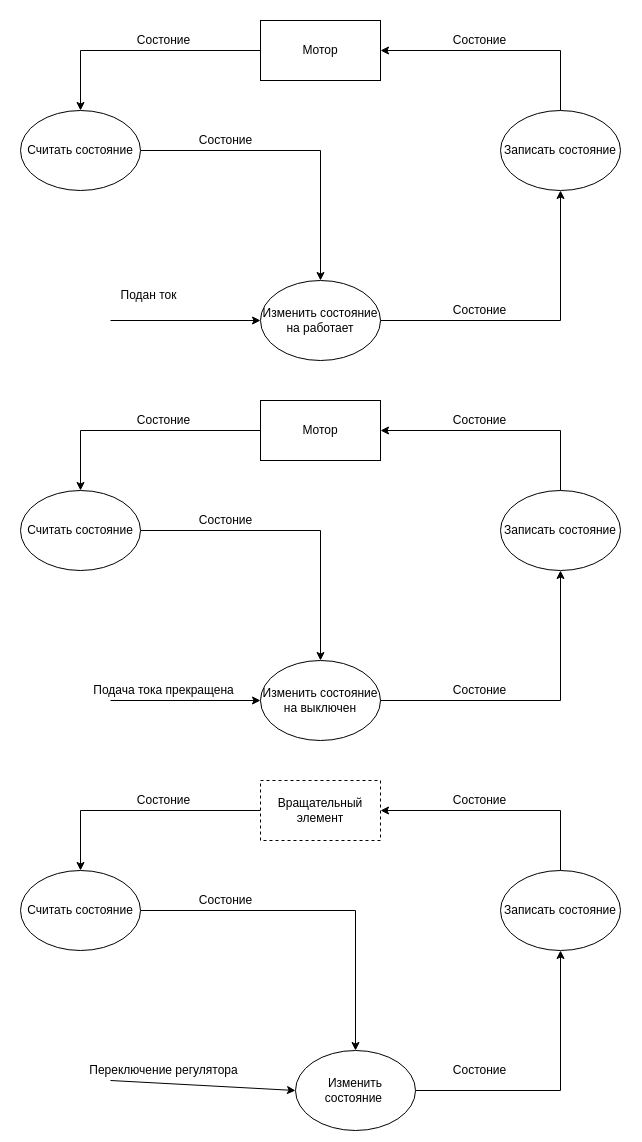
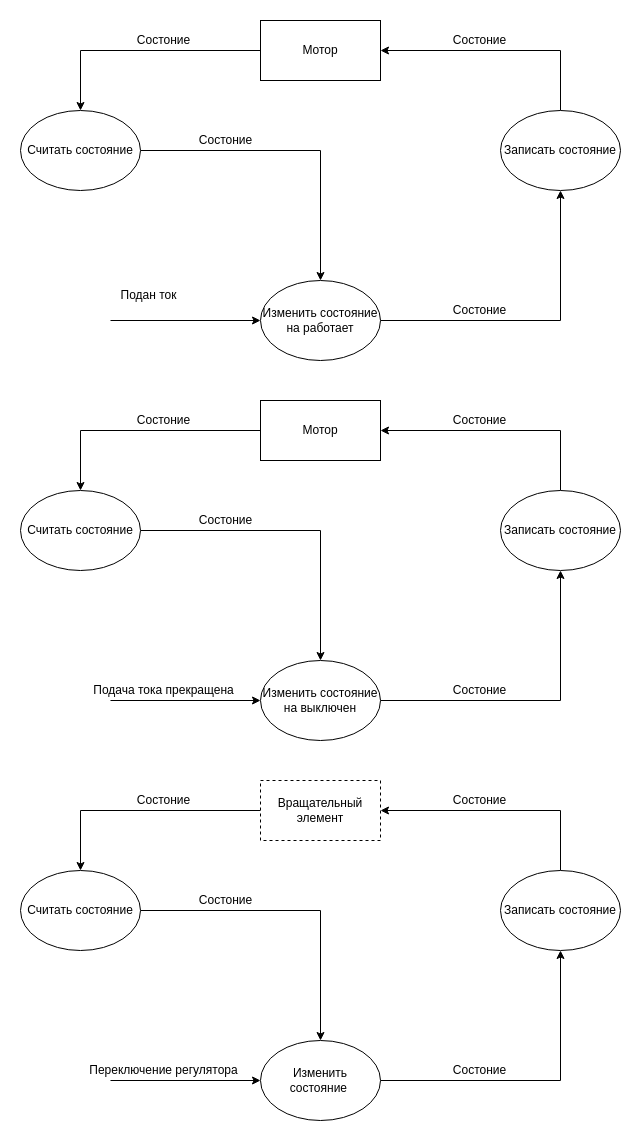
  <mxCell id="0" />
  <mxCell id="1" parent="0" />
  <mxCell id="2" style="edgeStyle=orthogonalEdgeStyle;rounded=0;orthogonalLoop=1;jettySize=auto;html=1;exitX=0;exitY=0.5;exitDx=0;exitDy=0;entryX=0.5;entryY=0;entryDx=0;entryDy=0;" parent="1" source="3" target="5" edge="1"><mxGeometry relative="1" as="geometry" /></mxCell>
  <mxCell id="3" value="Мотор" style="rounded=0;whiteSpace=wrap;html=1;" parent="1" vertex="1"><mxGeometry x="260" y="20" width="120" height="60" as="geometry" /></mxCell>
  <mxCell id="4" style="edgeStyle=orthogonalEdgeStyle;rounded=0;orthogonalLoop=1;jettySize=auto;html=1;exitX=1;exitY=0.5;exitDx=0;exitDy=0;entryX=0.5;entryY=0;entryDx=0;entryDy=0;" parent="1" source="5" target="9" edge="1"><mxGeometry relative="1" as="geometry" /></mxCell>
  <mxCell id="5" value="Считать состояние" style="ellipse;whiteSpace=wrap;html=1;" parent="1" vertex="1"><mxGeometry x="20" y="110" width="120" height="80" as="geometry" /></mxCell>
  <mxCell id="6" style="edgeStyle=orthogonalEdgeStyle;rounded=0;orthogonalLoop=1;jettySize=auto;html=1;exitX=0.5;exitY=0;exitDx=0;exitDy=0;entryX=1;entryY=0.5;entryDx=0;entryDy=0;" parent="1" source="7" target="3" edge="1"><mxGeometry relative="1" as="geometry" /></mxCell>
  <mxCell id="7" value="Записать состояние" style="ellipse;whiteSpace=wrap;html=1;" parent="1" vertex="1"><mxGeometry x="500" y="110" width="120" height="80" as="geometry" /></mxCell>
  <mxCell id="8" style="edgeStyle=orthogonalEdgeStyle;rounded=0;orthogonalLoop=1;jettySize=auto;html=1;exitX=1;exitY=0.5;exitDx=0;exitDy=0;entryX=0.5;entryY=1;entryDx=0;entryDy=0;" parent="1" source="9" target="7" edge="1"><mxGeometry relative="1" as="geometry" /></mxCell>
  <mxCell id="9" value="Изменить состояние на работает" style="ellipse;whiteSpace=wrap;html=1;" parent="1" vertex="1"><mxGeometry x="260" y="280" width="120" height="80" as="geometry" /></mxCell>
  <mxCell id="10" value="" style="endArrow=classic;html=1;entryX=0;entryY=0.5;entryDx=0;entryDy=0;" parent="1" target="9" edge="1"><mxGeometry width="50" height="50" relative="1" as="geometry"><mxPoint x="110" y="320" as="sourcePoint" /><mxPoint x="340" y="230" as="targetPoint" /></mxGeometry></mxCell>
  <mxCell id="11" value="Состоние" style="text;html=1;align=center;verticalAlign=middle;resizable=0;points=[];autosize=1;" parent="1" vertex="1"><mxGeometry x="128" y="30" width="70" height="20" as="geometry" /></mxCell>
  <mxCell id="12" value="Состоние" style="text;html=1;align=center;verticalAlign=middle;resizable=0;points=[];autosize=1;" parent="1" vertex="1"><mxGeometry x="190" y="130" width="70" height="20" as="geometry" /></mxCell>
  <mxCell id="13" value="Состоние" style="text;html=1;align=center;verticalAlign=middle;resizable=0;points=[];autosize=1;" parent="1" vertex="1"><mxGeometry x="444" y="300" width="70" height="20" as="geometry" /></mxCell>
  <mxCell id="14" value="Состоние" style="text;html=1;align=center;verticalAlign=middle;resizable=0;points=[];autosize=1;" parent="1" vertex="1"><mxGeometry x="444" y="30" width="70" height="20" as="geometry" /></mxCell>
  <mxCell id="15" value="Подан ток" style="text;html=1;align=center;verticalAlign=middle;resizable=0;points=[];autosize=1;" parent="1" vertex="1"><mxGeometry x="113" y="285" width="70" height="20" as="geometry" /></mxCell>
  <mxCell id="16" style="edgeStyle=orthogonalEdgeStyle;rounded=0;orthogonalLoop=1;jettySize=auto;html=1;exitX=0;exitY=0.5;exitDx=0;exitDy=0;entryX=0.5;entryY=0;entryDx=0;entryDy=0;" parent="1" source="17" target="19" edge="1"><mxGeometry relative="1" as="geometry" /></mxCell>
  <mxCell id="17" value="Мотор" style="rounded=0;whiteSpace=wrap;html=1;" parent="1" vertex="1"><mxGeometry x="260" y="400" width="120" height="60" as="geometry" /></mxCell>
  <mxCell id="18" style="edgeStyle=orthogonalEdgeStyle;rounded=0;orthogonalLoop=1;jettySize=auto;html=1;exitX=1;exitY=0.5;exitDx=0;exitDy=0;entryX=0.5;entryY=0;entryDx=0;entryDy=0;" parent="1" source="19" target="23" edge="1"><mxGeometry relative="1" as="geometry" /></mxCell>
  <mxCell id="19" value="Считать состояние" style="ellipse;whiteSpace=wrap;html=1;" parent="1" vertex="1"><mxGeometry x="20" y="490" width="120" height="80" as="geometry" /></mxCell>
  <mxCell id="20" style="edgeStyle=orthogonalEdgeStyle;rounded=0;orthogonalLoop=1;jettySize=auto;html=1;exitX=0.5;exitY=0;exitDx=0;exitDy=0;entryX=1;entryY=0.5;entryDx=0;entryDy=0;" parent="1" source="21" target="17" edge="1"><mxGeometry relative="1" as="geometry" /></mxCell>
  <mxCell id="21" value="Записать состояние" style="ellipse;whiteSpace=wrap;html=1;" parent="1" vertex="1"><mxGeometry x="500" y="490" width="120" height="80" as="geometry" /></mxCell>
  <mxCell id="22" style="edgeStyle=orthogonalEdgeStyle;rounded=0;orthogonalLoop=1;jettySize=auto;html=1;exitX=1;exitY=0.5;exitDx=0;exitDy=0;entryX=0.5;entryY=1;entryDx=0;entryDy=0;" parent="1" source="23" target="21" edge="1"><mxGeometry relative="1" as="geometry" /></mxCell>
  <mxCell id="23" value="Изменить состояние на выключен" style="ellipse;whiteSpace=wrap;html=1;" parent="1" vertex="1"><mxGeometry x="260" y="660" width="120" height="80" as="geometry" /></mxCell>
  <mxCell id="24" value="" style="endArrow=classic;html=1;entryX=0;entryY=0.5;entryDx=0;entryDy=0;" parent="1" target="23" edge="1"><mxGeometry width="50" height="50" relative="1" as="geometry"><mxPoint x="110" y="700" as="sourcePoint" /><mxPoint x="340" y="610" as="targetPoint" /></mxGeometry></mxCell>
  <mxCell id="25" value="Состоние" style="text;html=1;align=center;verticalAlign=middle;resizable=0;points=[];autosize=1;" parent="1" vertex="1"><mxGeometry x="128" y="410" width="70" height="20" as="geometry" /></mxCell>
  <mxCell id="26" value="Состоние" style="text;html=1;align=center;verticalAlign=middle;resizable=0;points=[];autosize=1;" parent="1" vertex="1"><mxGeometry x="190" y="510" width="70" height="20" as="geometry" /></mxCell>
  <mxCell id="27" value="Состоние" style="text;html=1;align=center;verticalAlign=middle;resizable=0;points=[];autosize=1;" parent="1" vertex="1"><mxGeometry x="444" y="680" width="70" height="20" as="geometry" /></mxCell>
  <mxCell id="28" value="Состоние" style="text;html=1;align=center;verticalAlign=middle;resizable=0;points=[];autosize=1;" parent="1" vertex="1"><mxGeometry x="444" y="410" width="70" height="20" as="geometry" /></mxCell>
  <mxCell id="29" value="Подача тока прекращена" style="text;html=1;align=center;verticalAlign=middle;resizable=0;points=[];autosize=1;" parent="1" vertex="1"><mxGeometry x="83" y="680" width="160" height="20" as="geometry" /></mxCell>
  <mxCell id="30" style="edgeStyle=orthogonalEdgeStyle;rounded=0;orthogonalLoop=1;jettySize=auto;html=1;exitX=0;exitY=0.5;exitDx=0;exitDy=0;entryX=0.5;entryY=0;entryDx=0;entryDy=0;" parent="1" source="31" target="33" edge="1"><mxGeometry relative="1" as="geometry" /></mxCell>
  <mxCell id="31" value="Вращательный элемент" style="rounded=0;whiteSpace=wrap;html=1;dashed=1;" parent="1" vertex="1"><mxGeometry x="260" y="780" width="120" height="60" as="geometry" /></mxCell>
  <mxCell id="32" style="edgeStyle=orthogonalEdgeStyle;rounded=0;orthogonalLoop=1;jettySize=auto;html=1;exitX=1;exitY=0.5;exitDx=0;exitDy=0;entryX=0.5;entryY=0;entryDx=0;entryDy=0;" parent="1" source="33" target="37" edge="1"><mxGeometry relative="1" as="geometry" /></mxCell>
  <mxCell id="33" value="Считать состояние" style="ellipse;whiteSpace=wrap;html=1;" parent="1" vertex="1"><mxGeometry x="20" y="870" width="120" height="80" as="geometry" /></mxCell>
  <mxCell id="34" style="edgeStyle=orthogonalEdgeStyle;rounded=0;orthogonalLoop=1;jettySize=auto;html=1;exitX=0.5;exitY=0;exitDx=0;exitDy=0;entryX=1;entryY=0.5;entryDx=0;entryDy=0;" parent="1" source="35" target="31" edge="1"><mxGeometry relative="1" as="geometry" /></mxCell>
  <mxCell id="35" value="Записать состояние" style="ellipse;whiteSpace=wrap;html=1;" parent="1" vertex="1"><mxGeometry x="500" y="870" width="120" height="80" as="geometry" /></mxCell>
  <mxCell id="36" style="edgeStyle=orthogonalEdgeStyle;rounded=0;orthogonalLoop=1;jettySize=auto;html=1;exitX=1;exitY=0.5;exitDx=0;exitDy=0;entryX=0.5;entryY=1;entryDx=0;entryDy=0;" parent="1" source="37" target="35" edge="1"><mxGeometry relative="1" as="geometry" /></mxCell>
- <mxCell id="37" value="Изменить состояние&amp;nbsp;" style="ellipse;whiteSpace=wrap;html=1;" parent="1" vertex="1"><mxGeometry x="295" y="1050" width="120" height="80" as="geometry" /></mxCell>
+ <mxCell id="37" value="Изменить состояние&amp;nbsp;" style="ellipse;whiteSpace=wrap;html=1;" parent="1" vertex="1"><mxGeometry x="260" y="1040" width="120" height="80" as="geometry" /></mxCell>
  <mxCell id="38" value="" style="endArrow=classic;html=1;entryX=0;entryY=0.5;entryDx=0;entryDy=0;" parent="1" target="37" edge="1"><mxGeometry width="50" height="50" relative="1" as="geometry"><mxPoint x="110" y="1080" as="sourcePoint" /><mxPoint x="340" y="990" as="targetPoint" /></mxGeometry></mxCell>
  <mxCell id="39" value="Состоние" style="text;html=1;align=center;verticalAlign=middle;resizable=0;points=[];autosize=1;" parent="1" vertex="1"><mxGeometry x="128" y="790" width="70" height="20" as="geometry" /></mxCell>
  <mxCell id="40" value="Состоние" style="text;html=1;align=center;verticalAlign=middle;resizable=0;points=[];autosize=1;" parent="1" vertex="1"><mxGeometry x="190" y="890" width="70" height="20" as="geometry" /></mxCell>
  <mxCell id="41" value="Состоние" style="text;html=1;align=center;verticalAlign=middle;resizable=0;points=[];autosize=1;" parent="1" vertex="1"><mxGeometry x="444" y="1060" width="70" height="20" as="geometry" /></mxCell>
  <mxCell id="42" value="Состоние" style="text;html=1;align=center;verticalAlign=middle;resizable=0;points=[];autosize=1;" parent="1" vertex="1"><mxGeometry x="444" y="790" width="70" height="20" as="geometry" /></mxCell>
  <mxCell id="43" value="Переключение регулятора" style="text;html=1;align=center;verticalAlign=middle;resizable=0;points=[];autosize=1;" parent="1" vertex="1"><mxGeometry x="83" y="1060" width="160" height="20" as="geometry" /></mxCell>
